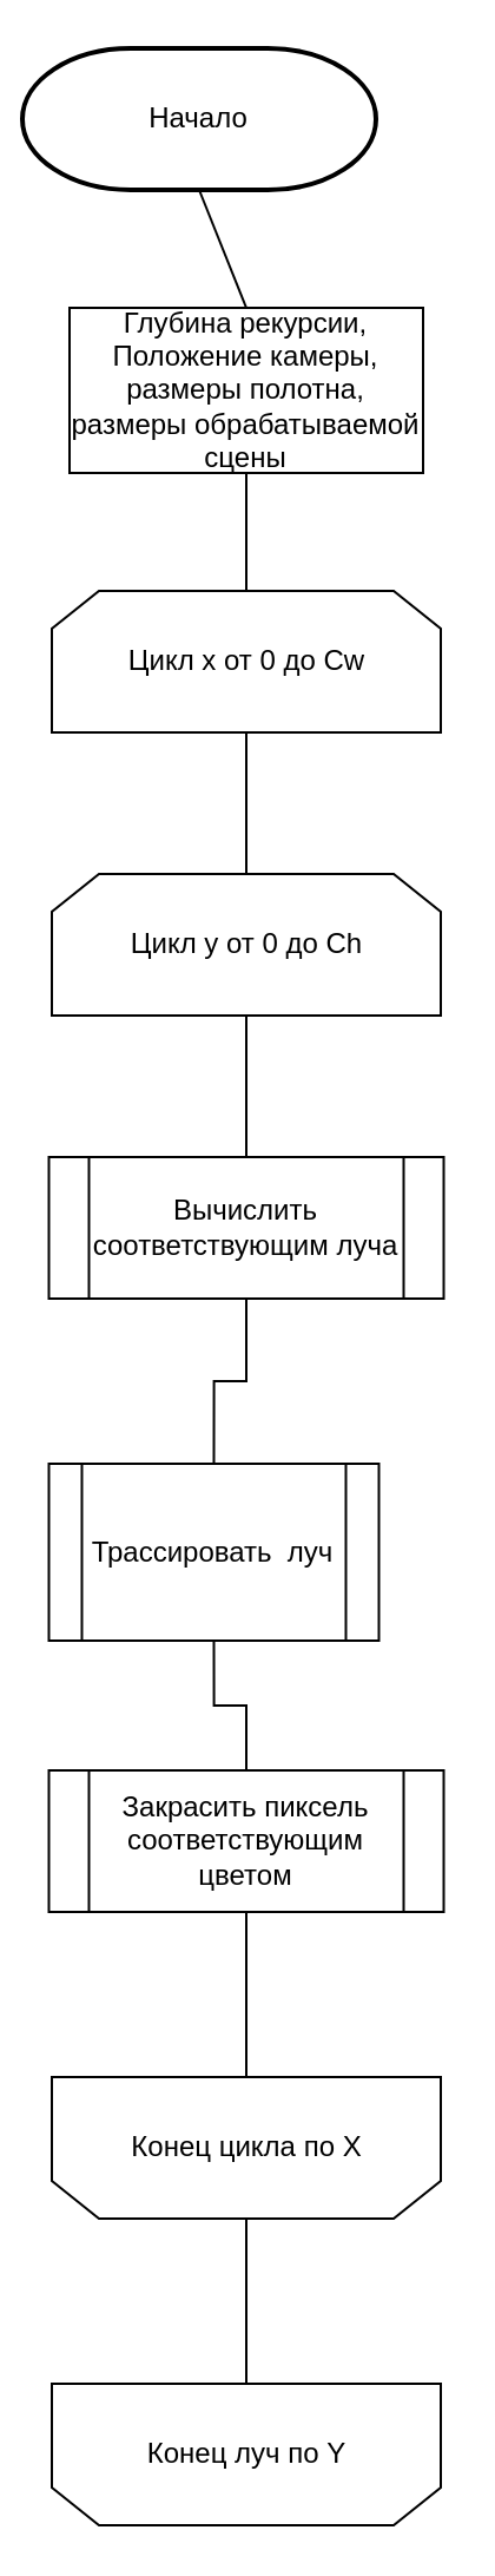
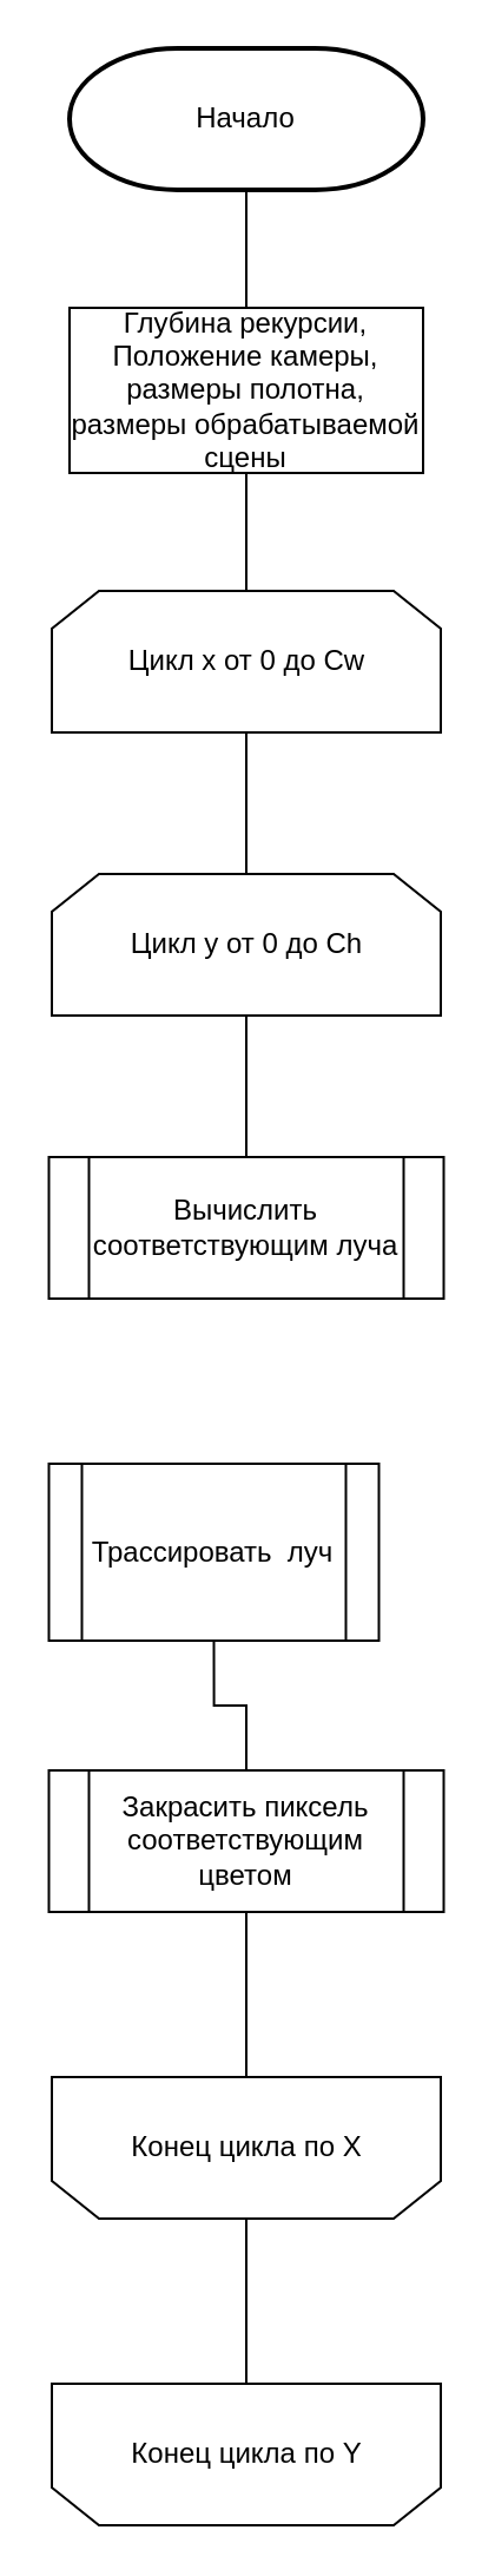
  <mxCell id="0" />
  <mxCell id="1" parent="0" />
- <mxCell id="2" value="Начало" style="strokeWidth=2;html=1;shape=mxgraph.flowchart.terminator;whiteSpace=wrap;" vertex="1" parent="1"><mxGeometry x="9" y="20" width="150" height="60" as="geometry" /></mxCell>
+ <mxCell id="2" value="Начало" style="strokeWidth=2;html=1;shape=mxgraph.flowchart.terminator;whiteSpace=wrap;" vertex="1" parent="1"><mxGeometry x="29" y="20" width="150" height="60" as="geometry" /></mxCell>
  <mxCell id="3" value="Глубина рекурсии, Положение камеры, размеры полотна, размеры обрабатываемой сцены" style="rounded=0;whiteSpace=wrap;html=1;labelBackgroundColor=none;" vertex="1" parent="1"><mxGeometry x="29" y="130" width="150" height="70" as="geometry" /></mxCell>
  <mxCell id="4" value="" style="endArrow=none;html=1;entryX=0.5;entryY=1;entryDx=0;entryDy=0;entryPerimeter=0;exitX=0.5;exitY=0;exitDx=0;exitDy=0;" edge="1" parent="1" source="3" target="2"><mxGeometry width="50" height="50" relative="1" as="geometry"><mxPoint x="99" y="330" as="sourcePoint" /><mxPoint x="149" y="280" as="targetPoint" /></mxGeometry></mxCell>
  <mxCell id="5" value="" style="endArrow=none;html=1;exitX=0.5;exitY=1;exitDx=0;exitDy=0;entryX=0.5;entryY=0;entryDx=0;entryDy=0;entryPerimeter=0;" edge="1" parent="1" source="3"><mxGeometry width="50" height="50" relative="1" as="geometry"><mxPoint x="89" y="240" as="sourcePoint" /><mxPoint x="104" y="250" as="targetPoint" /></mxGeometry></mxCell>
  <mxCell id="6" style="edgeStyle=orthogonalEdgeStyle;rounded=0;orthogonalLoop=1;jettySize=auto;html=1;exitX=0.5;exitY=1;exitDx=0;exitDy=0;endArrow=none;endFill=0;" edge="1" parent="1" source="7" target="11"><mxGeometry relative="1" as="geometry" /></mxCell>
  <mxCell id="7" value="Цикл x от 0 до Cw" style="shape=loopLimit;whiteSpace=wrap;html=1;" vertex="1" parent="1"><mxGeometry x="21.5" y="250" width="165" height="60" as="geometry" /></mxCell>
  <mxCell id="8" style="edgeStyle=orthogonalEdgeStyle;rounded=0;orthogonalLoop=1;jettySize=auto;html=1;exitX=0.5;exitY=0;exitDx=0;exitDy=0;entryX=0.5;entryY=1;entryDx=0;entryDy=0;endArrow=none;endFill=0;" edge="1" parent="1" source="9" target="18"><mxGeometry relative="1" as="geometry" /></mxCell>
  <mxCell id="9" value="Конец цикла по X" style="shape=loopLimit;whiteSpace=wrap;html=1;direction=west;" vertex="1" parent="1"><mxGeometry x="21.5" y="880" width="165" height="60" as="geometry" /></mxCell>
  <mxCell id="10" style="edgeStyle=orthogonalEdgeStyle;rounded=0;orthogonalLoop=1;jettySize=auto;html=1;exitX=0.5;exitY=1;exitDx=0;exitDy=0;entryX=0.5;entryY=0;entryDx=0;entryDy=0;endArrow=none;endFill=0;" edge="1" parent="1" source="11" target="13"><mxGeometry relative="1" as="geometry" /></mxCell>
  <mxCell id="11" value="Цикл y от 0 до Ch" style="shape=loopLimit;whiteSpace=wrap;html=1;" vertex="1" parent="1"><mxGeometry x="21.5" y="370" width="165" height="60" as="geometry" /></mxCell>
- <mxCell id="12" style="edgeStyle=orthogonalEdgeStyle;rounded=0;orthogonalLoop=1;jettySize=auto;html=1;exitX=0.5;exitY=1;exitDx=0;exitDy=0;entryX=0.5;entryY=0;entryDx=0;entryDy=0;endArrow=none;endFill=0;" edge="1" parent="1" source="13" target="15"><mxGeometry relative="1" as="geometry" /></mxCell>
  <mxCell id="13" value="Вычислить соответствующим луча" style="shape=process;whiteSpace=wrap;html=1;backgroundOutline=1;" vertex="1" parent="1"><mxGeometry x="20.25" y="490" width="167.5" height="60" as="geometry" /></mxCell>
  <mxCell id="14" style="edgeStyle=orthogonalEdgeStyle;rounded=0;orthogonalLoop=1;jettySize=auto;html=1;exitX=0.5;exitY=1;exitDx=0;exitDy=0;entryX=0.5;entryY=0;entryDx=0;entryDy=0;endArrow=none;endFill=0;" edge="1" parent="1" source="15" target="17"><mxGeometry relative="1" as="geometry" /></mxCell>
  <mxCell id="15" value="Трассировать&amp;nbsp; луч" style="shape=process;whiteSpace=wrap;html=1;backgroundOutline=1;" vertex="1" parent="1"><mxGeometry x="20.25" y="620" width="140" height="75" as="geometry" /></mxCell>
  <mxCell id="16" style="edgeStyle=orthogonalEdgeStyle;rounded=0;orthogonalLoop=1;jettySize=auto;html=1;exitX=0.5;exitY=1;exitDx=0;exitDy=0;entryX=0.5;entryY=1;entryDx=0;entryDy=0;endArrow=none;endFill=0;" edge="1" parent="1" source="17" target="9"><mxGeometry relative="1" as="geometry" /></mxCell>
  <mxCell id="17" value="Закрасить пиксель соответствующим цветом" style="shape=process;whiteSpace=wrap;html=1;backgroundOutline=1;" vertex="1" parent="1"><mxGeometry x="20.25" y="750" width="167.5" height="60" as="geometry" /></mxCell>
- <mxCell id="18" value="Конец луч по Y" style="shape=loopLimit;whiteSpace=wrap;html=1;direction=west;" vertex="1" parent="1"><mxGeometry x="21.5" y="1010" width="165" height="60" as="geometry" /></mxCell>
+ <mxCell id="18" value="Конец цикла по Y" style="shape=loopLimit;whiteSpace=wrap;html=1;direction=west;" vertex="1" parent="1"><mxGeometry x="21.5" y="1010" width="165" height="60" as="geometry" /></mxCell>
